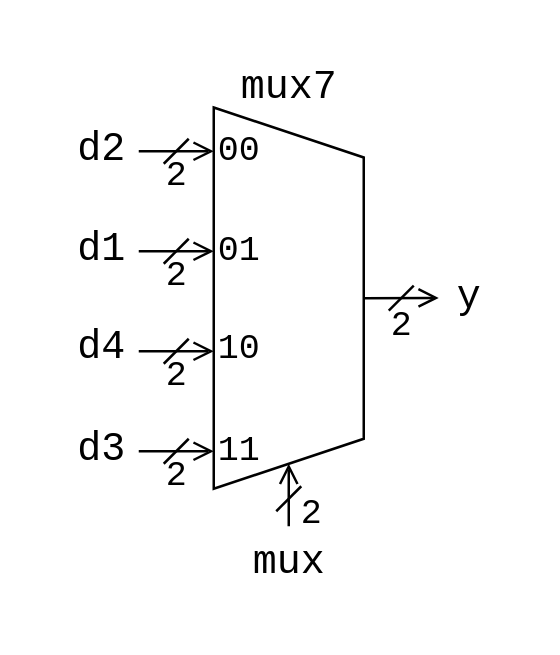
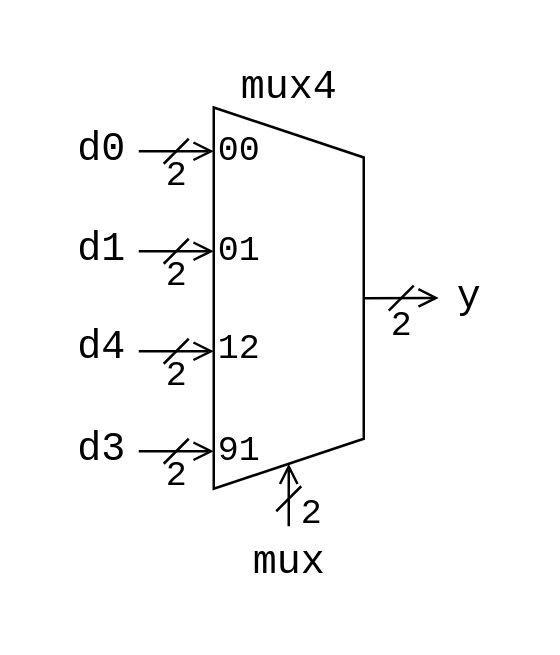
  <mxCell id="0" />
  <mxCell id="1" parent="0" />
  <mxCell id="2" value="" style="group" vertex="1" connectable="0" parent="1"><mxGeometry x="20" y="20" width="182" height="220" as="geometry" /></mxCell>
  <mxCell id="3" style="edgeStyle=none;html=1;exitX=0.5;exitY=0;exitDx=0;exitDy=0;endArrow=open;endFill=0;" edge="1" parent="2" source="5"><mxGeometry relative="1" as="geometry"><mxPoint x="155" y="98.667" as="targetPoint" /></mxGeometry></mxCell>
  <mxCell id="4" style="edgeStyle=none;html=1;exitX=1;exitY=0.5;exitDx=0;exitDy=0;endArrow=none;endFill=0;startArrow=open;startFill=0;" edge="1" parent="2" source="5"><mxGeometry relative="1" as="geometry"><mxPoint x="95" y="190" as="targetPoint" /></mxGeometry></mxCell>
  <mxCell id="5" value="" style="shape=trapezoid;perimeter=trapezoidPerimeter;whiteSpace=wrap;html=1;fixedSize=1;rotation=90;" vertex="1" parent="2"><mxGeometry x="18.75" y="68.75" width="152.5" height="60" as="geometry" /></mxCell>
  <mxCell id="6" value="" style="endArrow=open;html=1;entryX=0.25;entryY=1;entryDx=0;entryDy=0;endFill=0;" edge="1" parent="2"><mxGeometry width="50" height="50" relative="1" as="geometry"><mxPoint x="35" y="40" as="sourcePoint" /><mxPoint x="65" y="40" as="targetPoint" /></mxGeometry></mxCell>
  <mxCell id="7" value="" style="endArrow=open;html=1;entryX=0.25;entryY=1;entryDx=0;entryDy=0;endFill=0;" edge="1" parent="2"><mxGeometry width="50" height="50" relative="1" as="geometry"><mxPoint x="35" y="80" as="sourcePoint" /><mxPoint x="65" y="80" as="targetPoint" /></mxGeometry></mxCell>
  <mxCell id="8" value="" style="endArrow=open;html=1;entryX=0.25;entryY=1;entryDx=0;entryDy=0;endFill=0;" edge="1" parent="2"><mxGeometry width="50" height="50" relative="1" as="geometry"><mxPoint x="35" y="120" as="sourcePoint" /><mxPoint x="65" y="120" as="targetPoint" /></mxGeometry></mxCell>
  <mxCell id="9" value="" style="endArrow=open;html=1;entryX=0.25;entryY=1;entryDx=0;entryDy=0;endFill=0;" edge="1" parent="2"><mxGeometry width="50" height="50" relative="1" as="geometry"><mxPoint x="35" y="160" as="sourcePoint" /><mxPoint x="65" y="160" as="targetPoint" /></mxGeometry></mxCell>
- <mxCell id="10" value="mux7" style="text;html=1;align=center;verticalAlign=middle;resizable=0;points=[];autosize=1;strokeColor=none;fillColor=none;fontSize=16;fontFamily=Courier New;" vertex="1" parent="2"><mxGeometry x="65" width="60" height="30" as="geometry" /></mxCell>
- <mxCell id="11" value="d2" style="text;html=1;align=center;verticalAlign=middle;resizable=0;points=[];autosize=1;strokeColor=none;fillColor=none;fontSize=16;fontFamily=Courier New;" vertex="1" parent="2"><mxGeometry y="25" width="40" height="30" as="geometry" /></mxCell>
+ <mxCell id="10" value="mux4" style="text;html=1;align=center;verticalAlign=middle;resizable=0;points=[];autosize=1;strokeColor=none;fillColor=none;fontSize=16;fontFamily=Courier New;" vertex="1" parent="2"><mxGeometry x="65" width="60" height="30" as="geometry" /></mxCell>
+ <mxCell id="11" value="d0" style="text;html=1;align=center;verticalAlign=middle;resizable=0;points=[];autosize=1;strokeColor=none;fillColor=none;fontSize=16;fontFamily=Courier New;" vertex="1" parent="2"><mxGeometry y="25" width="40" height="30" as="geometry" /></mxCell>
  <mxCell id="12" value="d1" style="text;html=1;align=center;verticalAlign=middle;resizable=0;points=[];autosize=1;strokeColor=none;fillColor=none;fontSize=16;fontFamily=Courier New;" vertex="1" parent="2"><mxGeometry y="65" width="40" height="30" as="geometry" /></mxCell>
  <mxCell id="13" value="d4" style="text;html=1;align=center;verticalAlign=middle;resizable=0;points=[];autosize=1;strokeColor=none;fillColor=none;fontSize=16;fontFamily=Courier New;" vertex="1" parent="2"><mxGeometry y="103.75" width="40" height="30" as="geometry" /></mxCell>
  <mxCell id="14" value="d3" style="text;html=1;align=center;verticalAlign=middle;resizable=0;points=[];autosize=1;strokeColor=none;fillColor=none;fontSize=16;fontFamily=Courier New;" vertex="1" parent="2"><mxGeometry y="145" width="40" height="30" as="geometry" /></mxCell>
  <mxCell id="15" value="" style="endArrow=none;html=1;" edge="1" parent="2"><mxGeometry width="50" height="50" relative="1" as="geometry"><mxPoint x="135" y="103.75" as="sourcePoint" /><mxPoint x="145" y="93.75" as="targetPoint" /></mxGeometry></mxCell>
  <mxCell id="16" value="" style="endArrow=none;html=1;" edge="1" parent="2"><mxGeometry width="50" height="50" relative="1" as="geometry"><mxPoint x="45" y="165" as="sourcePoint" /><mxPoint x="55" y="155" as="targetPoint" /></mxGeometry></mxCell>
  <mxCell id="17" value="" style="endArrow=none;html=1;" edge="1" parent="2"><mxGeometry width="50" height="50" relative="1" as="geometry"><mxPoint x="45" y="125" as="sourcePoint" /><mxPoint x="55" y="115" as="targetPoint" /></mxGeometry></mxCell>
  <mxCell id="18" value="" style="endArrow=none;html=1;" edge="1" parent="2"><mxGeometry width="50" height="50" relative="1" as="geometry"><mxPoint x="45" y="85" as="sourcePoint" /><mxPoint x="55" y="75" as="targetPoint" /></mxGeometry></mxCell>
  <mxCell id="19" value="" style="endArrow=none;html=1;" edge="1" parent="2"><mxGeometry width="50" height="50" relative="1" as="geometry"><mxPoint x="45" y="45" as="sourcePoint" /><mxPoint x="55" y="35" as="targetPoint" /></mxGeometry></mxCell>
  <mxCell id="20" value="" style="endArrow=none;html=1;" edge="1" parent="2"><mxGeometry width="50" height="50" relative="1" as="geometry"><mxPoint x="90" y="184" as="sourcePoint" /><mxPoint x="100" y="174" as="targetPoint" /></mxGeometry></mxCell>
  <mxCell id="21" value="00" style="text;html=1;align=center;verticalAlign=middle;resizable=0;points=[];autosize=1;strokeColor=none;fillColor=none;fontSize=14;fontFamily=Courier New;" vertex="1" parent="2"><mxGeometry x="55" y="25" width="40" height="30" as="geometry" /></mxCell>
  <mxCell id="22" value="01" style="text;html=1;align=center;verticalAlign=middle;resizable=0;points=[];autosize=1;strokeColor=none;fillColor=none;fontSize=14;fontFamily=Courier New;" vertex="1" parent="2"><mxGeometry x="55" y="65" width="40" height="30" as="geometry" /></mxCell>
- <mxCell id="23" value="10" style="text;html=1;align=center;verticalAlign=middle;resizable=0;points=[];autosize=1;strokeColor=none;fillColor=none;fontSize=14;fontFamily=Courier New;" vertex="1" parent="2"><mxGeometry x="55" y="103.75" width="40" height="30" as="geometry" /></mxCell>
- <mxCell id="24" value="11" style="text;html=1;align=center;verticalAlign=middle;resizable=0;points=[];autosize=1;strokeColor=none;fillColor=none;fontSize=14;fontFamily=Courier New;" vertex="1" parent="2"><mxGeometry x="55" y="145" width="40" height="30" as="geometry" /></mxCell>
+ <mxCell id="23" value="12" style="text;html=1;align=center;verticalAlign=middle;resizable=0;points=[];autosize=1;strokeColor=none;fillColor=none;fontSize=14;fontFamily=Courier New;" vertex="1" parent="2"><mxGeometry x="55" y="103.75" width="40" height="30" as="geometry" /></mxCell>
+ <mxCell id="24" value="91" style="text;html=1;align=center;verticalAlign=middle;resizable=0;points=[];autosize=1;strokeColor=none;fillColor=none;fontSize=14;fontFamily=Courier New;" vertex="1" parent="2"><mxGeometry x="55" y="145" width="40" height="30" as="geometry" /></mxCell>
  <mxCell id="25" value="mux" style="text;html=1;align=center;verticalAlign=middle;resizable=0;points=[];autosize=1;strokeColor=none;fillColor=none;fontSize=16;fontFamily=Courier New;" vertex="1" parent="2"><mxGeometry x="70" y="190" width="50" height="30" as="geometry" /></mxCell>
  <mxCell id="26" value="y" style="text;html=1;align=center;verticalAlign=middle;resizable=0;points=[];autosize=1;strokeColor=none;fillColor=none;fontSize=16;fontFamily=Courier New;" vertex="1" parent="2"><mxGeometry x="152" y="83.75" width="30" height="30" as="geometry" /></mxCell>
  <mxCell id="27" value="2" style="text;html=1;align=center;verticalAlign=middle;resizable=0;points=[];autosize=1;strokeColor=none;fillColor=none;fontSize=14;fontFamily=Courier New;" vertex="1" parent="2"><mxGeometry x="125" y="95" width="30" height="30" as="geometry" /></mxCell>
  <mxCell id="28" value="2" style="text;html=1;align=center;verticalAlign=middle;resizable=0;points=[];autosize=1;strokeColor=none;fillColor=none;fontSize=14;fontFamily=Courier New;" vertex="1" parent="2"><mxGeometry x="35" y="155" width="30" height="30" as="geometry" /></mxCell>
  <mxCell id="29" value="2" style="text;html=1;align=center;verticalAlign=middle;resizable=0;points=[];autosize=1;strokeColor=none;fillColor=none;fontSize=14;fontFamily=Courier New;" vertex="1" parent="2"><mxGeometry x="35" y="115" width="30" height="30" as="geometry" /></mxCell>
  <mxCell id="30" value="2" style="text;html=1;align=center;verticalAlign=middle;resizable=0;points=[];autosize=1;strokeColor=none;fillColor=none;fontSize=14;fontFamily=Courier New;" vertex="1" parent="2"><mxGeometry x="35" y="74.75" width="30" height="30" as="geometry" /></mxCell>
  <mxCell id="31" value="2" style="text;html=1;align=center;verticalAlign=middle;resizable=0;points=[];autosize=1;strokeColor=none;fillColor=none;fontSize=14;fontFamily=Courier New;" vertex="1" parent="2"><mxGeometry x="35" y="35" width="30" height="30" as="geometry" /></mxCell>
  <mxCell id="32" value="2" style="text;html=1;align=center;verticalAlign=middle;resizable=0;points=[];autosize=1;strokeColor=none;fillColor=none;fontSize=14;fontFamily=Courier New;" vertex="1" parent="2"><mxGeometry x="89" y="170" width="30" height="30" as="geometry" /></mxCell>
